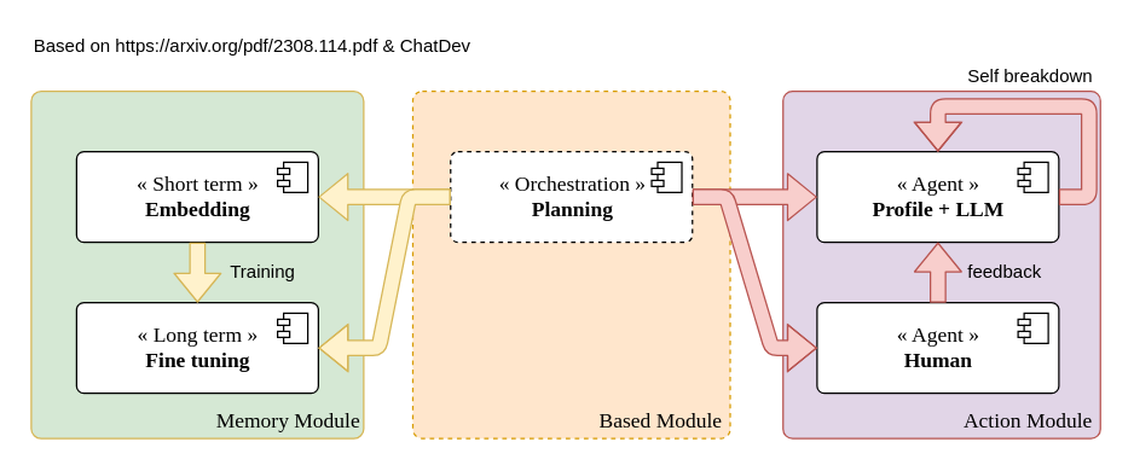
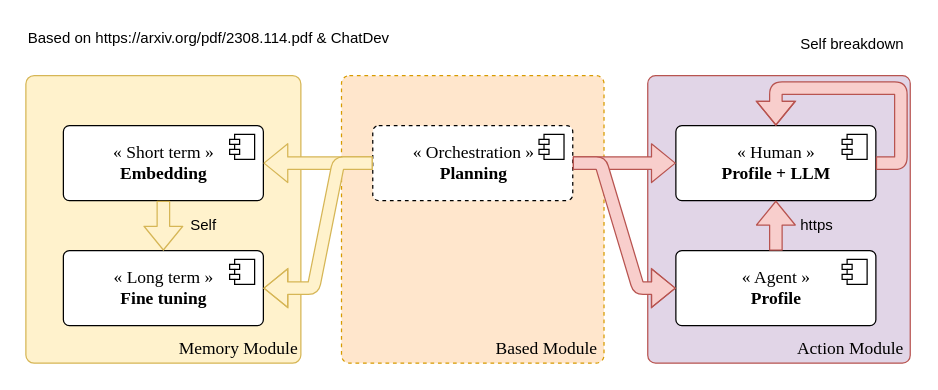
  <mxCell id="0" />
  <mxCell id="1" parent="0" />
  <mxCell id="2" value="Based Module&amp;nbsp;" style="rounded=1;whiteSpace=wrap;html=1;dashed=1;verticalAlign=bottom;align=right;fontSize=14;fontFamily=Lexend;arcSize=3;fontSource=https%3A%2F%2Ffonts.googleapis.com%2Fcss%3Ffamily%3DLexend;fillColor=#ffe6cc;strokeColor=#d79b00;" parent="1" vertex="1"><mxGeometry x="272.5" y="60" width="210" height="230" as="geometry" /></mxCell>
  <mxCell id="3" value="« Orchestration »&lt;br style=&quot;font-size: 14px&quot;&gt;&lt;b style=&quot;font-size: 14px&quot;&gt;Planning&lt;/b&gt;" style="html=1;dropTarget=0;fontSize=14;fontFamily=Cabin;rounded=1;arcSize=8;fontSource=https%3A%2F%2Ffonts.googleapis.com%2Fcss%3Ffamily%3DCabin;dashed=1;" parent="1" vertex="1"><mxGeometry x="297.51" y="100" width="160" height="60" as="geometry" /></mxCell>
  <mxCell id="4" value="" style="shape=component;jettyWidth=8;jettyHeight=4;fontSize=14;fontFamily=Cabin;fontSource=https%3A%2F%2Ffonts.googleapis.com%2Fcss%3Ffamily%3DCabin;" parent="3" vertex="1"><mxGeometry x="1" width="20" height="20" relative="1" as="geometry"><mxPoint x="-27" y="7" as="offset" /></mxGeometry></mxCell>
  <mxCell id="5" value="Action Module&amp;nbsp;" style="rounded=1;whiteSpace=wrap;html=1;verticalAlign=bottom;align=right;fontSize=14;fontFamily=Lexend;arcSize=3;fontSource=https%3A%2F%2Ffonts.googleapis.com%2Fcss%3Ffamily%3DLexend;fillColor=#e1d5e7;strokeColor=#b85450;" parent="1" vertex="1"><mxGeometry x="517.5" y="60" width="210" height="230" as="geometry" /></mxCell>
- <mxCell id="6" value="« Agent »&lt;br style=&quot;font-size: 14px&quot;&gt;&lt;b style=&quot;font-size: 14px&quot;&gt;Human&lt;/b&gt;" style="html=1;dropTarget=0;fontSize=14;fontFamily=Cabin;rounded=1;arcSize=8;fontSource=https%3A%2F%2Ffonts.googleapis.com%2Fcss%3Ffamily%3DCabin;" parent="1" vertex="1"><mxGeometry x="540" y="200" width="160" height="60" as="geometry" /></mxCell>
+ <mxCell id="6" value="« Agent »&lt;br style=&quot;font-size: 14px&quot;&gt;&lt;b style=&quot;font-size: 14px&quot;&gt;Profile&lt;/b&gt;" style="html=1;dropTarget=0;fontSize=14;fontFamily=Cabin;rounded=1;arcSize=8;fontSource=https%3A%2F%2Ffonts.googleapis.com%2Fcss%3Ffamily%3DCabin;" parent="1" vertex="1"><mxGeometry x="540" y="200" width="160" height="60" as="geometry" /></mxCell>
  <mxCell id="7" value="" style="shape=component;jettyWidth=8;jettyHeight=4;fontSize=14;fontFamily=Cabin;fontSource=https%3A%2F%2Ffonts.googleapis.com%2Fcss%3Ffamily%3DCabin;" parent="6" vertex="1"><mxGeometry x="1" width="20" height="20" relative="1" as="geometry"><mxPoint x="-27" y="7" as="offset" /></mxGeometry></mxCell>
- <mxCell id="8" value="« Agent »&lt;br&gt;&lt;b&gt;Profile + LLM&lt;/b&gt;" style="html=1;dropTarget=0;fontSize=14;fontFamily=Cabin;rounded=1;arcSize=8;fontSource=https%3A%2F%2Ffonts.googleapis.com%2Fcss%3Ffamily%3DCabin;" parent="1" vertex="1"><mxGeometry x="540" y="100" width="159.99" height="60" as="geometry" /></mxCell>
+ <mxCell id="8" value="« Human »&lt;br&gt;&lt;b&gt;Profile + LLM&lt;/b&gt;" style="html=1;dropTarget=0;fontSize=14;fontFamily=Cabin;rounded=1;arcSize=8;fontSource=https%3A%2F%2Ffonts.googleapis.com%2Fcss%3Ffamily%3DCabin;" parent="1" vertex="1"><mxGeometry x="540" y="100" width="159.99" height="60" as="geometry" /></mxCell>
  <mxCell id="9" value="" style="shape=component;jettyWidth=8;jettyHeight=4;fontSize=14;fontFamily=Cabin;fontSource=https%3A%2F%2Ffonts.googleapis.com%2Fcss%3Ffamily%3DCabin;" parent="8" vertex="1"><mxGeometry x="1" width="20" height="20" relative="1" as="geometry"><mxPoint x="-27" y="7" as="offset" /></mxGeometry></mxCell>
  <mxCell id="10" value="" style="shape=flexArrow;endArrow=none;html=1;strokeWidth=1;strokeColor=#b85450;fontSize=14;fontFamily=Cabin;fillColor=#f8cecc;fontSource=https%3A%2F%2Ffonts.googleapis.com%2Fcss%3Ffamily%3DCabin;entryX=0.5;entryY=0;entryDx=0;entryDy=0;startArrow=block;endFill=0;" parent="1" source="8" target="6" edge="1"><mxGeometry width="50" height="50" relative="1" as="geometry"><mxPoint x="622.506" y="310" as="sourcePoint" /><mxPoint x="622.51" y="250" as="targetPoint" /><Array as="points" /></mxGeometry></mxCell>
- <mxCell id="11" value="Memory Module" style="rounded=1;whiteSpace=wrap;html=1;verticalAlign=bottom;align=right;fontSize=14;fontFamily=Lexend;arcSize=3;fontSource=https%3A%2F%2Ffonts.googleapis.com%2Fcss%3Ffamily%3DLexend;fillColor=#d5e8d4;strokeColor=#d6b656;" parent="1" vertex="1"><mxGeometry x="20" y="60" width="220" height="230" as="geometry" /></mxCell>
+ <mxCell id="11" value="Memory Module" style="rounded=1;whiteSpace=wrap;html=1;verticalAlign=bottom;align=right;fontSize=14;fontFamily=Lexend;arcSize=3;fontSource=https%3A%2F%2Ffonts.googleapis.com%2Fcss%3Ffamily%3DLexend;fillColor=#fff2cc;strokeColor=#d6b656;" parent="1" vertex="1"><mxGeometry x="20" y="60" width="220" height="230" as="geometry" /></mxCell>
  <mxCell id="12" value="« Short term »&lt;br style=&quot;font-size: 14px&quot;&gt;&lt;b style=&quot;font-size: 14px&quot;&gt;Embedding&lt;/b&gt;" style="html=1;dropTarget=0;fontSize=14;fontFamily=Cabin;rounded=1;arcSize=8;fontSource=https%3A%2F%2Ffonts.googleapis.com%2Fcss%3Ffamily%3DCabin;" parent="1" vertex="1"><mxGeometry x="50" y="100" width="160" height="60" as="geometry" /></mxCell>
  <mxCell id="13" value="" style="shape=component;jettyWidth=8;jettyHeight=4;fontSize=14;fontFamily=Cabin;fontSource=https%3A%2F%2Ffonts.googleapis.com%2Fcss%3Ffamily%3DCabin;" parent="12" vertex="1"><mxGeometry x="1" width="20" height="20" relative="1" as="geometry"><mxPoint x="-27" y="7" as="offset" /></mxGeometry></mxCell>
  <mxCell id="14" value="" style="shape=flexArrow;endArrow=classic;html=1;strokeWidth=1;strokeColor=#b85450;fontSize=14;fontFamily=Cabin;fillColor=#f8cecc;fontSource=https%3A%2F%2Ffonts.googleapis.com%2Fcss%3Ffamily%3DCabin;entryX=0;entryY=0.5;entryDx=0;entryDy=0;exitX=1;exitY=0.5;exitDx=0;exitDy=0;" parent="1" source="3" target="8" edge="1"><mxGeometry width="50" height="50" relative="1" as="geometry"><mxPoint x="380.003" y="342.25" as="sourcePoint" /><mxPoint x="640.01" y="250" as="targetPoint" /><Array as="points" /></mxGeometry></mxCell>
  <mxCell id="15" value="Based on&amp;nbsp;https://arxiv.org/pdf/2308.114.pdf &amp;amp; ChatDev" style="text;html=1;strokeColor=none;fillColor=none;align=left;verticalAlign=middle;whiteSpace=wrap;rounded=0;" parent="1" vertex="1"><mxGeometry x="20" y="20" width="297.49" height="20" as="geometry" /></mxCell>
  <mxCell id="16" value="" style="shape=flexArrow;endArrow=classic;html=1;strokeWidth=1;strokeColor=#b85450;fontSize=14;fontFamily=Cabin;fillColor=#f8cecc;fontSource=https%3A%2F%2Ffonts.googleapis.com%2Fcss%3Ffamily%3DCabin;entryX=0;entryY=0.5;entryDx=0;entryDy=0;exitX=1;exitY=0.5;exitDx=0;exitDy=0;" parent="1" source="3" target="6" edge="1"><mxGeometry width="50" height="50" relative="1" as="geometry"><mxPoint x="467.51" y="140" as="sourcePoint" /><mxPoint x="550" y="140" as="targetPoint" /><Array as="points"><mxPoint x="480" y="130" /><mxPoint x="510" y="230" /></Array></mxGeometry></mxCell>
  <mxCell id="17" value="« Long term »&lt;br style=&quot;font-size: 14px&quot;&gt;&lt;b style=&quot;font-size: 14px&quot;&gt;Fine tuning&lt;/b&gt;" style="html=1;dropTarget=0;fontSize=14;fontFamily=Cabin;rounded=1;arcSize=8;fontSource=https%3A%2F%2Ffonts.googleapis.com%2Fcss%3Ffamily%3DCabin;" parent="1" vertex="1"><mxGeometry x="50" y="200" width="160" height="60" as="geometry" /></mxCell>
  <mxCell id="18" value="" style="shape=component;jettyWidth=8;jettyHeight=4;fontSize=14;fontFamily=Cabin;fontSource=https%3A%2F%2Ffonts.googleapis.com%2Fcss%3Ffamily%3DCabin;" parent="17" vertex="1"><mxGeometry x="1" width="20" height="20" relative="1" as="geometry"><mxPoint x="-27" y="7" as="offset" /></mxGeometry></mxCell>
  <mxCell id="19" value="" style="shape=flexArrow;endArrow=classic;html=1;strokeWidth=1;strokeColor=#d6b656;fontSize=14;fontFamily=Cabin;fillColor=#fff2cc;fontSource=https%3A%2F%2Ffonts.googleapis.com%2Fcss%3Ffamily%3DCabin;entryX=1;entryY=0.5;entryDx=0;entryDy=0;" parent="1" source="3" target="12" edge="1"><mxGeometry width="50" height="50" relative="1" as="geometry"><mxPoint x="360" y="230" as="sourcePoint" /><mxPoint x="442.49" y="230" as="targetPoint" /><Array as="points" /></mxGeometry></mxCell>
  <mxCell id="20" value="" style="shape=flexArrow;endArrow=classic;html=1;strokeWidth=1;strokeColor=#d6b656;fontSize=14;fontFamily=Cabin;fillColor=#fff2cc;fontSource=https%3A%2F%2Ffonts.googleapis.com%2Fcss%3Ffamily%3DCabin;entryX=1;entryY=0.5;entryDx=0;entryDy=0;exitX=0;exitY=0.5;exitDx=0;exitDy=0;" parent="1" source="3" target="17" edge="1"><mxGeometry width="50" height="50" relative="1" as="geometry"><mxPoint x="360" y="230" as="sourcePoint" /><mxPoint x="442.49" y="320" as="targetPoint" /><Array as="points"><mxPoint x="270" y="130" /><mxPoint x="250" y="230" /></Array></mxGeometry></mxCell>
  <mxCell id="21" value="" style="shape=flexArrow;endArrow=classic;html=1;strokeWidth=1;strokeColor=#d6b656;fontSize=14;fontFamily=Cabin;fillColor=#fff2cc;fontSource=https%3A%2F%2Ffonts.googleapis.com%2Fcss%3Ffamily%3DCabin;exitX=0.5;exitY=1;exitDx=0;exitDy=0;" edge="1" parent="1" source="12" target="17"><mxGeometry width="50" height="50" relative="1" as="geometry"><mxPoint x="629.997" y="170" as="sourcePoint" /><mxPoint x="630" y="200" as="targetPoint" /><Array as="points" /></mxGeometry></mxCell>
- <mxCell id="22" value="Training" style="text;html=1;strokeColor=none;fillColor=none;align=left;verticalAlign=middle;whiteSpace=wrap;rounded=0;" vertex="1" parent="1"><mxGeometry x="150" y="170" width="90" height="20" as="geometry" /></mxCell>
+ <mxCell id="22" value="Self" style="text;html=1;strokeColor=none;fillColor=none;align=left;verticalAlign=middle;whiteSpace=wrap;rounded=0;" vertex="1" parent="1"><mxGeometry x="150" y="170" width="90" height="20" as="geometry" /></mxCell>
  <mxCell id="23" value="" style="shape=flexArrow;endArrow=classic;html=1;strokeWidth=1;strokeColor=#b85450;fontSize=14;fontFamily=Cabin;fillColor=#f8cecc;fontSource=https%3A%2F%2Ffonts.googleapis.com%2Fcss%3Ffamily%3DCabin;entryX=0.5;entryY=0;entryDx=0;entryDy=0;exitX=1;exitY=0.5;exitDx=0;exitDy=0;" edge="1" parent="1" source="8" target="8"><mxGeometry width="50" height="50" relative="1" as="geometry"><mxPoint x="530" y="0" as="sourcePoint" /><mxPoint x="612.49" y="0" as="targetPoint" /><Array as="points"><mxPoint x="720" y="130" /><mxPoint x="720" y="70" /><mxPoint x="620" y="70" /></Array></mxGeometry></mxCell>
- <mxCell id="24" value="Self breakdown" style="text;html=1;strokeColor=none;fillColor=none;align=left;verticalAlign=middle;whiteSpace=wrap;rounded=0;" vertex="1" parent="1"><mxGeometry x="637.5" y="40" width="90" height="20" as="geometry" /></mxCell>
- <mxCell id="25" value="feedback" style="text;html=1;strokeColor=none;fillColor=none;align=left;verticalAlign=middle;whiteSpace=wrap;rounded=0;" vertex="1" parent="1"><mxGeometry x="637.5" y="170" width="90" height="20" as="geometry" /></mxCell>
+ <mxCell id="24" value="Self breakdown" style="text;html=1;strokeColor=none;fillColor=none;align=left;verticalAlign=middle;whiteSpace=wrap;rounded=0;" vertex="1" parent="1"><mxGeometry x="637.5" y="25" width="90" height="20" as="geometry" /></mxCell>
+ <mxCell id="25" value="https" style="text;html=1;strokeColor=none;fillColor=none;align=left;verticalAlign=middle;whiteSpace=wrap;rounded=0;" vertex="1" parent="1"><mxGeometry x="637.5" y="170" width="90" height="20" as="geometry" /></mxCell>
